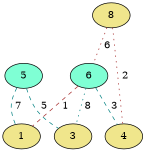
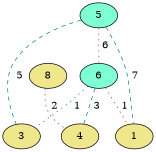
  graph {
    node [fillcolor=khaki style=filled]
    edge [arrowhead=open arrowtail=dot color=teal style=dotted]
    5 [fillcolor=aquamarine]
    3
    6 [fillcolor=aquamarine]
    1
    4
    8
    5 -- 3 [label=" 5" style=dashed]
-   8 -- 6 [color=brown label=" 6"]
+   5 -- 6 [color=brown label=" 6"]
    5 -- 1 [label=" 7" style=dashed]
-   6 -- 3 [label=" 8"]
-   6 -- 1 [color=brown label=" 1" style=dashed]
+   6 -- 3 [label=" 1"]
+   6 -- 1 [color=brown label=" 1"]
    6 -- 4 [label=" 3" style=dashed]
    8 -- 4 [color=brown label=" 2"]
  }
